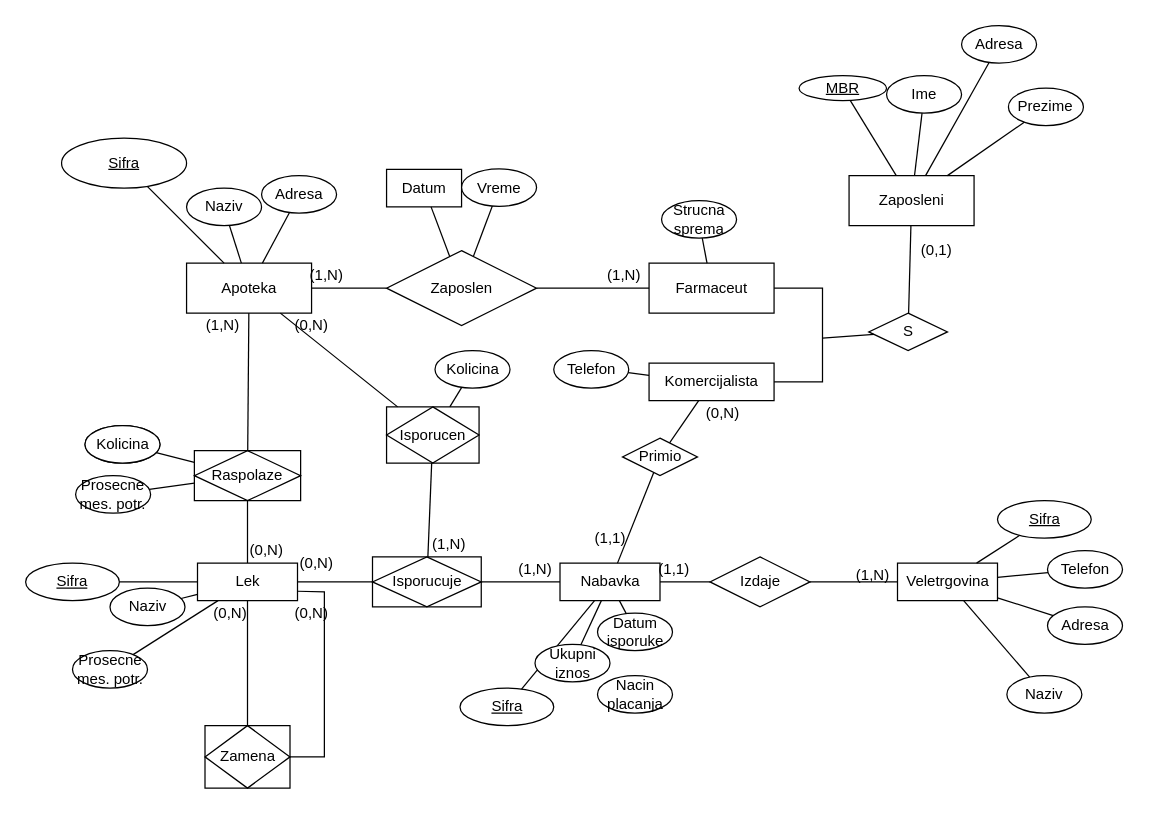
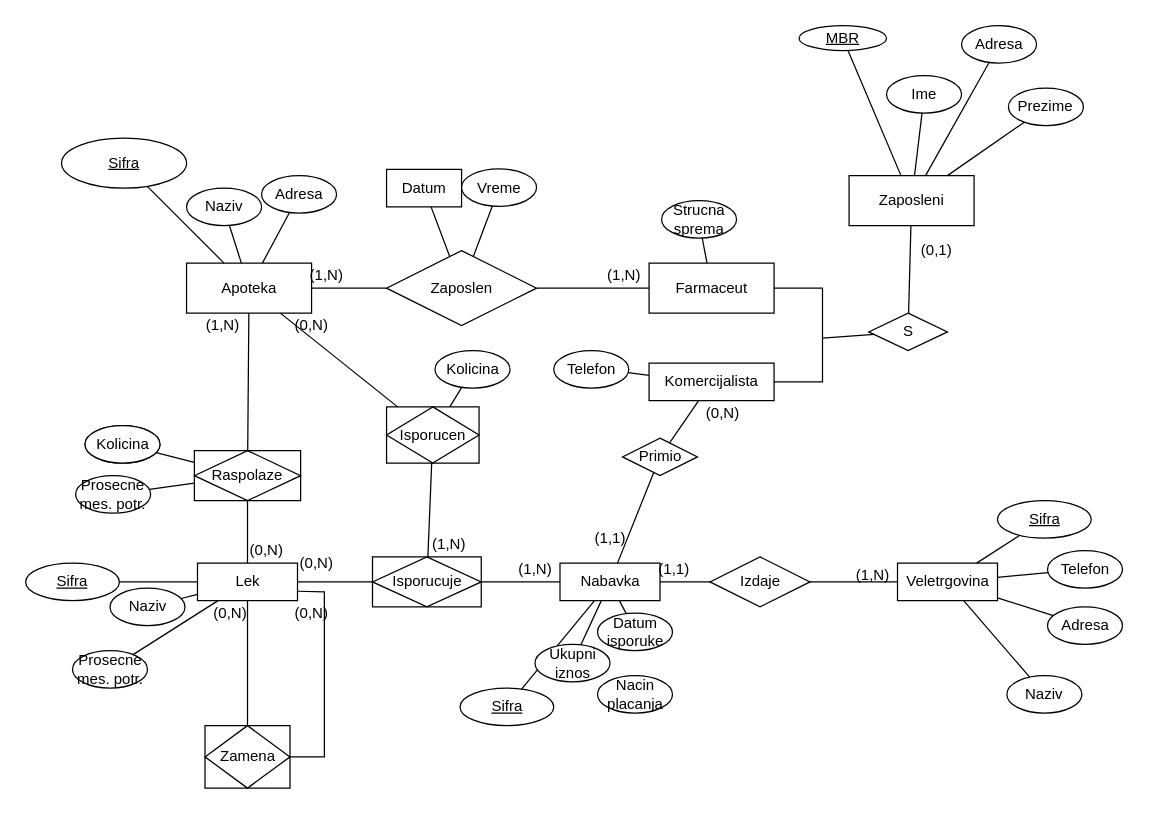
  <mxCell id="0" />
  <mxCell id="1" parent="0" />
  <mxCell id="2" value="Apoteka" style="whiteSpace=wrap;html=1;align=center;" parent="1" vertex="1"><mxGeometry x="148.75" y="210" width="100" height="40" as="geometry" /></mxCell>
  <mxCell id="3" value="Sifra" style="ellipse;whiteSpace=wrap;html=1;align=center;fontStyle=4;" parent="1" vertex="1"><mxGeometry x="48.75" y="110" width="100" height="40" as="geometry" /></mxCell>
  <mxCell id="4" value="Naziv" style="ellipse;whiteSpace=wrap;html=1;align=center;" parent="1" vertex="1"><mxGeometry x="148.75" y="150" width="60" height="30" as="geometry" /></mxCell>
  <mxCell id="5" value="Adresa" style="ellipse;whiteSpace=wrap;html=1;align=center;" parent="1" vertex="1"><mxGeometry x="208.75" y="140" width="60" height="30" as="geometry" /></mxCell>
  <mxCell id="6" value="" style="endArrow=none;html=1;rounded=0;" parent="1" source="3" target="2" edge="1"><mxGeometry relative="1" as="geometry"><mxPoint x="38.75" y="250" as="sourcePoint" /><mxPoint x="188.75" y="230" as="targetPoint" /></mxGeometry></mxCell>
  <mxCell id="7" value="" style="endArrow=none;html=1;rounded=0;" parent="1" source="4" target="2" edge="1"><mxGeometry relative="1" as="geometry"><mxPoint x="135.628" y="158.826" as="sourcePoint" /><mxPoint x="190.75" y="220" as="targetPoint" /></mxGeometry></mxCell>
  <mxCell id="8" value="" style="endArrow=none;html=1;rounded=0;" parent="1" source="5" target="2" edge="1"><mxGeometry relative="1" as="geometry"><mxPoint x="155.628" y="178.826" as="sourcePoint" /><mxPoint x="210.75" y="240" as="targetPoint" /></mxGeometry></mxCell>
  <mxCell id="9" value="Raspolaze" style="shape=associativeEntity;whiteSpace=wrap;html=1;align=center;" parent="1" vertex="1"><mxGeometry x="155" y="360" width="85" height="40" as="geometry" /></mxCell>
  <mxCell id="10" value="" style="endArrow=none;html=1;rounded=0;" parent="1" source="2" target="9" edge="1"><mxGeometry relative="1" as="geometry"><mxPoint x="267.5" y="340" as="sourcePoint" /><mxPoint x="427.5" y="340" as="targetPoint" /></mxGeometry></mxCell>
  <mxCell id="11" value="" style="endArrow=none;html=1;rounded=0;" parent="1" source="13" target="9" edge="1"><mxGeometry relative="1" as="geometry"><mxPoint x="197.5" y="450" as="sourcePoint" /><mxPoint x="427.5" y="400" as="targetPoint" /></mxGeometry></mxCell>
  <mxCell id="12" value="(1,N)" style="text;html=1;strokeColor=none;fillColor=none;align=center;verticalAlign=middle;whiteSpace=wrap;rounded=0;" parent="1" vertex="1"><mxGeometry x="157.5" y="250" width="40" height="20" as="geometry" /></mxCell>
  <mxCell id="13" value="Lek" style="whiteSpace=wrap;html=1;align=center;" vertex="1" parent="1"><mxGeometry x="157.5" y="450" width="80" height="30" as="geometry" /></mxCell>
  <mxCell id="14" value="Kolicina" style="ellipse;whiteSpace=wrap;html=1;align=center;" vertex="1" parent="1"><mxGeometry x="67.5" y="340" width="60" height="30" as="geometry" /></mxCell>
  <mxCell id="15" value="" style="endArrow=none;html=1;rounded=0;" edge="1" parent="1" source="14" target="9"><mxGeometry relative="1" as="geometry"><mxPoint x="214.378" y="333.826" as="sourcePoint" /><mxPoint x="268.167" y="365" as="targetPoint" /></mxGeometry></mxCell>
  <mxCell id="16" value="Farmaceut" style="whiteSpace=wrap;html=1;align=center;" vertex="1" parent="1"><mxGeometry x="518.75" y="210" width="100" height="40" as="geometry" /></mxCell>
  <mxCell id="17" value="Strucna sprema" style="ellipse;whiteSpace=wrap;html=1;align=center;" vertex="1" parent="1"><mxGeometry x="528.75" y="160" width="60" height="30" as="geometry" /></mxCell>
  <mxCell id="18" value="" style="endArrow=none;html=1;rounded=0;" edge="1" parent="1" source="17" target="16"><mxGeometry relative="1" as="geometry"><mxPoint x="605.628" y="178.826" as="sourcePoint" /><mxPoint x="615.417" y="210" as="targetPoint" /></mxGeometry></mxCell>
  <mxCell id="19" value="Zaposlen" style="shape=rhombus;perimeter=rhombusPerimeter;whiteSpace=wrap;html=1;align=center;" vertex="1" parent="1"><mxGeometry x="308.75" y="200" width="120" height="60" as="geometry" /></mxCell>
  <mxCell id="20" value="" style="endArrow=none;html=1;rounded=0;" edge="1" parent="1" source="2" target="19"><mxGeometry relative="1" as="geometry"><mxPoint x="268.75" y="310" as="sourcePoint" /><mxPoint x="428.75" y="310" as="targetPoint" /></mxGeometry></mxCell>
  <mxCell id="21" value="" style="endArrow=none;html=1;rounded=0;" edge="1" parent="1" source="16" target="19"><mxGeometry relative="1" as="geometry"><mxPoint x="244.464" y="260" as="sourcePoint" /><mxPoint x="430.448" y="364.151" as="targetPoint" /></mxGeometry></mxCell>
  <mxCell id="22" value="Datum" style="whiteSpace=wrap;html=1;align=center;rounded=0;" vertex="1" parent="1"><mxGeometry x="308.75" y="135" width="60" height="30" as="geometry" /></mxCell>
  <mxCell id="23" value="" style="endArrow=none;html=1;rounded=0;" edge="1" parent="1" source="22" target="19"><mxGeometry relative="1" as="geometry"><mxPoint x="345.628" y="178.826" as="sourcePoint" /><mxPoint x="338.75" y="210" as="targetPoint" /></mxGeometry></mxCell>
  <mxCell id="24" value="Vreme" style="ellipse;whiteSpace=wrap;html=1;align=center;" vertex="1" parent="1"><mxGeometry x="368.75" y="134.55" width="60" height="30" as="geometry" /></mxCell>
  <mxCell id="25" value="" style="endArrow=none;html=1;rounded=0;" edge="1" parent="1" source="24" target="19"><mxGeometry relative="1" as="geometry"><mxPoint x="405.628" y="178.376" as="sourcePoint" /><mxPoint x="427.841" y="215.005" as="targetPoint" /></mxGeometry></mxCell>
  <mxCell id="26" value="(1,N)" style="text;html=1;strokeColor=none;fillColor=none;align=center;verticalAlign=middle;whiteSpace=wrap;rounded=0;" vertex="1" parent="1"><mxGeometry x="241.25" y="210" width="40" height="20" as="geometry" /></mxCell>
  <mxCell id="27" value="(1,N)" style="text;html=1;strokeColor=none;fillColor=none;align=center;verticalAlign=middle;whiteSpace=wrap;rounded=0;" vertex="1" parent="1"><mxGeometry x="478.75" y="210" width="40" height="20" as="geometry" /></mxCell>
  <mxCell id="28" value="Sifra" style="ellipse;whiteSpace=wrap;html=1;align=center;fontStyle=4;" vertex="1" parent="1"><mxGeometry x="20" y="450" width="75" height="30" as="geometry" /></mxCell>
  <mxCell id="29" value="" style="endArrow=none;html=1;rounded=0;" edge="1" parent="1" source="28" target="13"><mxGeometry relative="1" as="geometry"><mxPoint x="22.5" y="600" as="sourcePoint" /><mxPoint x="162.5" y="560" as="targetPoint" /></mxGeometry></mxCell>
  <mxCell id="30" value="Naziv" style="ellipse;whiteSpace=wrap;html=1;align=center;" vertex="1" parent="1"><mxGeometry x="87.5" y="470" width="60" height="30" as="geometry" /></mxCell>
  <mxCell id="31" value="" style="endArrow=none;html=1;rounded=0;" edge="1" parent="1" source="30" target="13"><mxGeometry relative="1" as="geometry"><mxPoint x="46.878" y="518.826" as="sourcePoint" /><mxPoint x="135" y="480" as="targetPoint" /></mxGeometry></mxCell>
  <mxCell id="32" value="Prosecne mes. potr." style="ellipse;whiteSpace=wrap;html=1;align=center;" vertex="1" parent="1"><mxGeometry x="57.5" y="520" width="60" height="30" as="geometry" /></mxCell>
  <mxCell id="33" value="" style="endArrow=none;html=1;rounded=0;" edge="1" parent="1" source="32" target="13"><mxGeometry relative="1" as="geometry"><mxPoint x="234.378" y="503.826" as="sourcePoint" /><mxPoint x="291.346" y="555" as="targetPoint" /></mxGeometry></mxCell>
  <mxCell id="34" value="Prosecne mes. potr." style="ellipse;whiteSpace=wrap;html=1;align=center;" vertex="1" parent="1"><mxGeometry x="60" y="380" width="60" height="30" as="geometry" /></mxCell>
  <mxCell id="35" value="" style="endArrow=none;html=1;rounded=0;" edge="1" parent="1" source="34" target="9"><mxGeometry relative="1" as="geometry"><mxPoint x="381.878" y="423.826" as="sourcePoint" /><mxPoint x="338.438" y="400" as="targetPoint" /></mxGeometry></mxCell>
  <mxCell id="36" value="(0,N)" style="text;html=1;strokeColor=none;fillColor=none;align=center;verticalAlign=middle;whiteSpace=wrap;rounded=0;" vertex="1" parent="1"><mxGeometry x="192.5" y="430" width="40" height="20" as="geometry" /></mxCell>
  <mxCell id="37" value="Veletrgovina" style="whiteSpace=wrap;html=1;align=center;" vertex="1" parent="1"><mxGeometry x="717.5" y="450" width="80" height="30" as="geometry" /></mxCell>
  <mxCell id="38" value="Sifra" style="ellipse;whiteSpace=wrap;html=1;align=center;fontStyle=4;" vertex="1" parent="1"><mxGeometry x="797.5" y="400" width="75" height="30" as="geometry" /></mxCell>
  <mxCell id="39" value="" style="endArrow=none;html=1;rounded=0;" edge="1" parent="1" source="38" target="37"><mxGeometry relative="1" as="geometry"><mxPoint x="482.5" y="629.5" as="sourcePoint" /><mxPoint x="622.5" y="589.5" as="targetPoint" /></mxGeometry></mxCell>
  <mxCell id="40" value="Naziv" style="ellipse;whiteSpace=wrap;html=1;align=center;" vertex="1" parent="1"><mxGeometry x="805" y="540" width="60" height="30" as="geometry" /></mxCell>
  <mxCell id="41" value="" style="endArrow=none;html=1;rounded=0;" edge="1" parent="1" source="40" target="37"><mxGeometry relative="1" as="geometry"><mxPoint x="687.298" y="550.003" as="sourcePoint" /><mxPoint x="595" y="509.5" as="targetPoint" /></mxGeometry></mxCell>
  <mxCell id="42" value="Adresa" style="ellipse;whiteSpace=wrap;html=1;align=center;" vertex="1" parent="1"><mxGeometry x="837.5" y="485" width="60" height="30" as="geometry" /></mxCell>
  <mxCell id="43" value="" style="endArrow=none;html=1;rounded=0;" edge="1" parent="1" source="42" target="37"><mxGeometry relative="1" as="geometry"><mxPoint x="694.378" y="533.326" as="sourcePoint" /><mxPoint x="751.346" y="584.5" as="targetPoint" /></mxGeometry></mxCell>
  <mxCell id="44" value="Telefon" style="ellipse;whiteSpace=wrap;html=1;align=center;" vertex="1" parent="1"><mxGeometry x="837.5" y="440" width="60" height="30" as="geometry" /></mxCell>
  <mxCell id="45" value="" style="endArrow=none;html=1;rounded=0;" edge="1" parent="1" source="44" target="37"><mxGeometry relative="1" as="geometry"><mxPoint x="758.878" y="543.326" as="sourcePoint" /><mxPoint x="698.429" y="519.5" as="targetPoint" /></mxGeometry></mxCell>
  <mxCell id="46" value="Nabavka" style="whiteSpace=wrap;html=1;align=center;" vertex="1" parent="1"><mxGeometry x="447.5" y="450" width="80" height="30" as="geometry" /></mxCell>
  <mxCell id="47" value="Sifra" style="ellipse;whiteSpace=wrap;html=1;align=center;fontStyle=4;" vertex="1" parent="1"><mxGeometry x="367.5" y="550" width="75" height="30" as="geometry" /></mxCell>
  <mxCell id="48" value="" style="endArrow=none;html=1;rounded=0;" edge="1" parent="1" source="47" target="46"><mxGeometry relative="1" as="geometry"><mxPoint x="162.5" y="710" as="sourcePoint" /><mxPoint x="302.5" y="670" as="targetPoint" /></mxGeometry></mxCell>
  <mxCell id="49" value="Nacin placanja" style="ellipse;whiteSpace=wrap;html=1;align=center;" vertex="1" parent="1"><mxGeometry x="477.5" y="540" width="60" height="30" as="geometry" /></mxCell>
  <mxCell id="50" value="Ukupni iznos" style="ellipse;whiteSpace=wrap;html=1;align=center;" vertex="1" parent="1"><mxGeometry x="427.5" y="515" width="60" height="30" as="geometry" /></mxCell>
  <mxCell id="51" value="" style="endArrow=none;html=1;rounded=0;" edge="1" parent="1" source="50" target="46"><mxGeometry relative="1" as="geometry"><mxPoint x="374.378" y="613.826" as="sourcePoint" /><mxPoint x="431.346" y="665" as="targetPoint" /></mxGeometry></mxCell>
  <mxCell id="52" value="Datum isporuke" style="ellipse;whiteSpace=wrap;html=1;align=center;" vertex="1" parent="1"><mxGeometry x="477.5" y="490" width="60" height="30" as="geometry" /></mxCell>
  <mxCell id="53" value="" style="endArrow=none;html=1;rounded=0;" edge="1" parent="1" source="52" target="46"><mxGeometry relative="1" as="geometry"><mxPoint x="438.878" y="623.826" as="sourcePoint" /><mxPoint x="378.429" y="600" as="targetPoint" /></mxGeometry></mxCell>
  <mxCell id="54" value="Isporucuje" style="shape=associativeEntity;whiteSpace=wrap;html=1;align=center;" vertex="1" parent="1"><mxGeometry x="297.5" y="445" width="87" height="40" as="geometry" /></mxCell>
  <mxCell id="55" value="" style="endArrow=none;html=1;rounded=0;" edge="1" parent="1" source="13" target="54"><mxGeometry relative="1" as="geometry"><mxPoint x="257.5" y="450" as="sourcePoint" /><mxPoint x="417.5" y="450" as="targetPoint" /></mxGeometry></mxCell>
  <mxCell id="56" value="" style="endArrow=none;html=1;rounded=0;" edge="1" parent="1" source="46" target="54"><mxGeometry relative="1" as="geometry"><mxPoint x="247.5" y="489.229" as="sourcePoint" /><mxPoint x="317.5" y="511" as="targetPoint" /></mxGeometry></mxCell>
  <mxCell id="57" value="(0,N)" style="text;html=1;strokeColor=none;fillColor=none;align=center;verticalAlign=middle;whiteSpace=wrap;rounded=0;" vertex="1" parent="1"><mxGeometry x="232.5" y="440" width="40" height="20" as="geometry" /></mxCell>
  <mxCell id="58" value="(1,N)" style="text;html=1;strokeColor=none;fillColor=none;align=center;verticalAlign=middle;whiteSpace=wrap;rounded=0;" vertex="1" parent="1"><mxGeometry x="407.5" y="445" width="40" height="20" as="geometry" /></mxCell>
  <mxCell id="59" value="Izdaje" style="shape=rhombus;perimeter=rhombusPerimeter;whiteSpace=wrap;html=1;align=center;" vertex="1" parent="1"><mxGeometry x="567.5" y="445" width="80" height="40" as="geometry" /></mxCell>
  <mxCell id="60" value="" style="endArrow=none;html=1;rounded=0;" edge="1" parent="1" source="46" target="59"><mxGeometry relative="1" as="geometry"><mxPoint x="477.5" y="640" as="sourcePoint" /><mxPoint x="637.5" y="640" as="targetPoint" /></mxGeometry></mxCell>
  <mxCell id="61" value="" style="endArrow=none;html=1;rounded=0;" edge="1" parent="1" source="59" target="37"><mxGeometry relative="1" as="geometry"><mxPoint x="607.5" y="680" as="sourcePoint" /><mxPoint x="767.5" y="680" as="targetPoint" /></mxGeometry></mxCell>
  <mxCell id="62" value="(1,1)" style="text;html=1;strokeColor=none;fillColor=none;align=center;verticalAlign=middle;whiteSpace=wrap;rounded=0;" vertex="1" parent="1"><mxGeometry x="518.75" y="445" width="40" height="20" as="geometry" /></mxCell>
  <mxCell id="63" value="(1,N)" style="text;html=1;strokeColor=none;fillColor=none;align=center;verticalAlign=middle;whiteSpace=wrap;rounded=0;" vertex="1" parent="1"><mxGeometry x="677.5" y="450" width="40" height="20" as="geometry" /></mxCell>
  <mxCell id="64" value="Zaposleni" style="whiteSpace=wrap;html=1;align=center;" vertex="1" parent="1"><mxGeometry x="678.75" y="140" width="100" height="40" as="geometry" /></mxCell>
- <mxCell id="65" value="MBR" style="ellipse;whiteSpace=wrap;html=1;align=center;fontStyle=4;" vertex="1" parent="1"><mxGeometry x="638.75" y="60" width="70" height="20" as="geometry" /></mxCell>
+ <mxCell id="65" value="MBR" style="ellipse;whiteSpace=wrap;html=1;align=center;fontStyle=4;" vertex="1" parent="1"><mxGeometry x="638.75" y="20" width="70" height="20" as="geometry" /></mxCell>
  <mxCell id="66" value="" style="endArrow=none;html=1;rounded=0;" edge="1" parent="1" source="65" target="64"><mxGeometry relative="1" as="geometry"><mxPoint x="578.75" y="80" as="sourcePoint" /><mxPoint x="718.75" y="40" as="targetPoint" /></mxGeometry></mxCell>
  <mxCell id="67" value="Adresa" style="ellipse;whiteSpace=wrap;html=1;align=center;" vertex="1" parent="1"><mxGeometry x="768.75" y="20" width="60" height="30" as="geometry" /></mxCell>
  <mxCell id="68" value="" style="endArrow=none;html=1;rounded=0;" edge="1" parent="1" source="67" target="64"><mxGeometry relative="1" as="geometry"><mxPoint x="715.628" y="18.826" as="sourcePoint" /><mxPoint x="769.417" y="50" as="targetPoint" /></mxGeometry></mxCell>
  <mxCell id="69" value="Ime" style="ellipse;whiteSpace=wrap;html=1;align=center;" vertex="1" parent="1"><mxGeometry x="708.75" y="60" width="60" height="30" as="geometry" /></mxCell>
  <mxCell id="70" value="" style="endArrow=none;html=1;rounded=0;" edge="1" parent="1" source="69" target="64"><mxGeometry relative="1" as="geometry"><mxPoint x="725.628" y="28.826" as="sourcePoint" /><mxPoint x="735.417" y="60" as="targetPoint" /></mxGeometry></mxCell>
  <mxCell id="71" value="Prezime" style="ellipse;whiteSpace=wrap;html=1;align=center;" vertex="1" parent="1"><mxGeometry x="806.25" y="70" width="60" height="30" as="geometry" /></mxCell>
  <mxCell id="72" value="" style="endArrow=none;html=1;rounded=0;" edge="1" parent="1" source="71" target="64"><mxGeometry relative="1" as="geometry"><mxPoint x="735.628" y="38.826" as="sourcePoint" /><mxPoint x="745.417" y="70" as="targetPoint" /></mxGeometry></mxCell>
  <mxCell id="73" value="Telefon" style="ellipse;whiteSpace=wrap;html=1;align=center;" vertex="1" parent="1"><mxGeometry x="442.5" y="280" width="60" height="30" as="geometry" /></mxCell>
  <mxCell id="74" value="" style="endArrow=none;html=1;rounded=0;" edge="1" parent="1" source="73" target="75"><mxGeometry relative="1" as="geometry"><mxPoint x="674.378" y="268.826" as="sourcePoint" /><mxPoint x="707.5" y="371.667" as="targetPoint" /></mxGeometry></mxCell>
  <mxCell id="75" value="Komercijalista" style="whiteSpace=wrap;html=1;align=center;" vertex="1" parent="1"><mxGeometry x="518.75" y="290" width="100" height="30" as="geometry" /></mxCell>
  <mxCell id="76" value="S" style="shape=rhombus;perimeter=rhombusPerimeter;whiteSpace=wrap;html=1;align=center;" vertex="1" parent="1"><mxGeometry x="694.5" y="250" width="63" height="30" as="geometry" /></mxCell>
  <mxCell id="77" value="" style="endArrow=none;html=1;rounded=0;" edge="1" parent="1" source="64" target="76"><mxGeometry relative="1" as="geometry"><mxPoint x="778.75" y="140" as="sourcePoint" /><mxPoint x="727.473" y="245.106" as="targetPoint" /></mxGeometry></mxCell>
  <mxCell id="78" value="" style="endArrow=none;html=1;rounded=0;" edge="1" parent="1" source="16" target="75"><mxGeometry relative="1" as="geometry"><mxPoint x="647.5" y="240" as="sourcePoint" /><mxPoint x="687.5" y="380" as="targetPoint" /><Array as="points"><mxPoint x="657.5" y="230" /><mxPoint x="657.5" y="280" /><mxPoint x="657.5" y="305" /></Array></mxGeometry></mxCell>
  <mxCell id="79" value="" style="endArrow=none;html=1;rounded=0;" edge="1" parent="1" target="76"><mxGeometry relative="1" as="geometry"><mxPoint x="657.5" y="270" as="sourcePoint" /><mxPoint x="695.75" y="260" as="targetPoint" /></mxGeometry></mxCell>
  <mxCell id="80" value="(0,1)" style="text;html=1;strokeColor=none;fillColor=none;align=center;verticalAlign=middle;whiteSpace=wrap;rounded=0;" vertex="1" parent="1"><mxGeometry x="728.75" y="190" width="40" height="20" as="geometry" /></mxCell>
  <mxCell id="81" value="Primio" style="shape=rhombus;perimeter=rhombusPerimeter;whiteSpace=wrap;html=1;align=center;" vertex="1" parent="1"><mxGeometry x="497.5" y="350" width="60" height="30" as="geometry" /></mxCell>
  <mxCell id="82" value="" style="endArrow=none;html=1;rounded=0;" edge="1" parent="1" source="81" target="75"><mxGeometry relative="1" as="geometry"><mxPoint x="337.5" y="370" as="sourcePoint" /><mxPoint x="497.5" y="370" as="targetPoint" /></mxGeometry></mxCell>
  <mxCell id="83" value="" style="endArrow=none;html=1;rounded=0;" edge="1" parent="1" source="81" target="46"><mxGeometry relative="1" as="geometry"><mxPoint x="307.5" y="400" as="sourcePoint" /><mxPoint x="467.5" y="400" as="targetPoint" /></mxGeometry></mxCell>
  <mxCell id="84" value="(1,1)" style="text;html=1;strokeColor=none;fillColor=none;align=center;verticalAlign=middle;whiteSpace=wrap;rounded=0;" vertex="1" parent="1"><mxGeometry x="467.5" y="420" width="40" height="20" as="geometry" /></mxCell>
  <mxCell id="85" value="(0,N)" style="text;html=1;strokeColor=none;fillColor=none;align=center;verticalAlign=middle;whiteSpace=wrap;rounded=0;" vertex="1" parent="1"><mxGeometry x="557.5" y="320" width="40" height="20" as="geometry" /></mxCell>
  <mxCell id="86" value="Isporucen" style="shape=associativeEntity;whiteSpace=wrap;html=1;align=center;" vertex="1" parent="1"><mxGeometry x="308.75" y="325" width="74" height="45" as="geometry" /></mxCell>
  <mxCell id="87" value="" style="endArrow=none;html=1;rounded=0;" edge="1" parent="1" source="2" target="86"><mxGeometry relative="1" as="geometry"><mxPoint x="77.5" y="320" as="sourcePoint" /><mxPoint x="237.5" y="320" as="targetPoint" /></mxGeometry></mxCell>
  <mxCell id="88" value="" style="endArrow=none;html=1;rounded=0;" edge="1" parent="1" source="86" target="54"><mxGeometry relative="1" as="geometry"><mxPoint x="157.5" y="580" as="sourcePoint" /><mxPoint x="317.5" y="580" as="targetPoint" /></mxGeometry></mxCell>
  <mxCell id="89" value="Kolicina" style="ellipse;whiteSpace=wrap;html=1;align=center;" vertex="1" parent="1"><mxGeometry x="67.5" y="340" width="60" height="30" as="geometry" /></mxCell>
  <mxCell id="90" value="" style="endArrow=none;html=1;rounded=0;" edge="1" parent="1" source="91" target="86"><mxGeometry relative="1" as="geometry"><mxPoint x="395.583" y="291.708" as="sourcePoint" /><mxPoint x="385.495" y="315" as="targetPoint" /></mxGeometry></mxCell>
  <mxCell id="91" value="Kolicina" style="ellipse;whiteSpace=wrap;html=1;align=center;" vertex="1" parent="1"><mxGeometry x="347.5" y="280" width="60" height="30" as="geometry" /></mxCell>
  <mxCell id="92" value="(0,N)" style="text;html=1;strokeColor=none;fillColor=none;align=center;verticalAlign=middle;whiteSpace=wrap;rounded=0;" vertex="1" parent="1"><mxGeometry x="228.75" y="250" width="40" height="20" as="geometry" /></mxCell>
  <mxCell id="93" value="(1,N)" style="text;html=1;strokeColor=none;fillColor=none;align=center;verticalAlign=middle;whiteSpace=wrap;rounded=0;" vertex="1" parent="1"><mxGeometry x="338.75" y="425" width="40" height="20" as="geometry" /></mxCell>
  <mxCell id="94" value="Zamena" style="shape=associativeEntity;whiteSpace=wrap;html=1;align=center;" vertex="1" parent="1"><mxGeometry x="163.5" y="580" width="68" height="50" as="geometry" /></mxCell>
  <mxCell id="95" value="" style="endArrow=none;html=1;rounded=0;exitX=0.5;exitY=1;exitDx=0;exitDy=0;entryX=0.5;entryY=0;entryDx=0;entryDy=0;" edge="1" parent="1" source="13" target="94"><mxGeometry relative="1" as="geometry"><mxPoint x="169" y="520" as="sourcePoint" /><mxPoint x="329" y="520" as="targetPoint" /></mxGeometry></mxCell>
  <mxCell id="96" value="" style="endArrow=none;html=1;rounded=0;exitX=1;exitY=0.5;exitDx=0;exitDy=0;entryX=1;entryY=0.75;entryDx=0;entryDy=0;" edge="1" parent="1" source="94" target="13"><mxGeometry relative="1" as="geometry"><mxPoint x="259" y="610" as="sourcePoint" /><mxPoint x="232" y="500" as="targetPoint" /><Array as="points"><mxPoint x="259" y="605" /><mxPoint x="259" y="473" /></Array></mxGeometry></mxCell>
  <mxCell id="97" value="(0,N)" style="text;html=1;strokeColor=none;fillColor=none;align=center;verticalAlign=middle;whiteSpace=wrap;rounded=0;" vertex="1" parent="1"><mxGeometry x="228.75" y="480" width="40" height="20" as="geometry" /></mxCell>
  <mxCell id="98" value="(0,N)" style="text;html=1;strokeColor=none;fillColor=none;align=center;verticalAlign=middle;whiteSpace=wrap;rounded=0;" vertex="1" parent="1"><mxGeometry x="163.5" y="480" width="40" height="20" as="geometry" /></mxCell>
